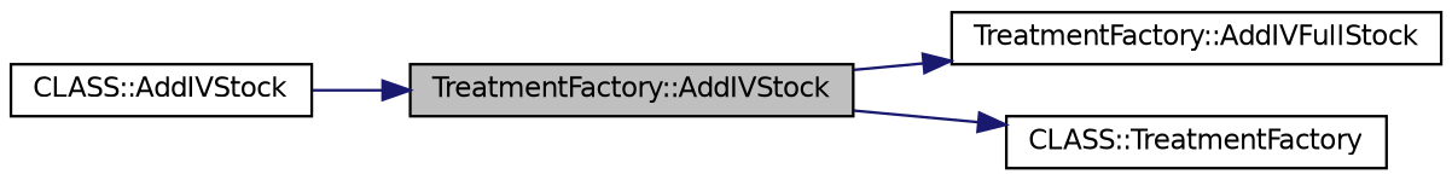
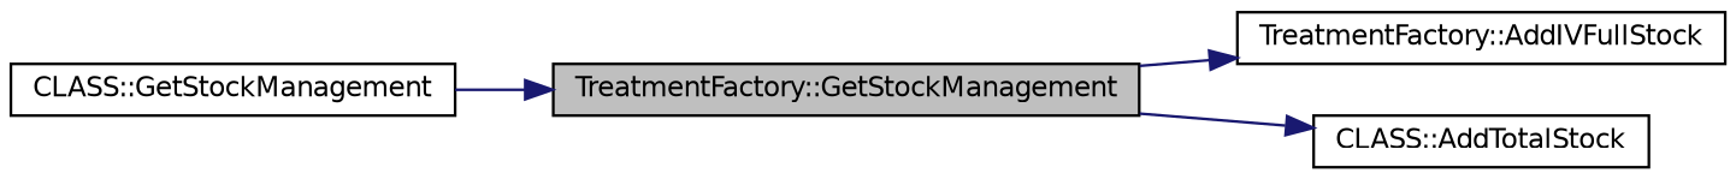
  digraph {
    rankdir=LR
    node [color=black fillcolor=white fontname=Helvetica fontsize=10 shape=record style=filled]
    edge [color=midnightblue fontname=Helvetica fontsize=10 labelfontname=Helvetica labelfontsize=10 style=solid]
-   n1 [fillcolor=grey75 fontcolor=black height=0.2 label="TreatmentFactory::AddIVStock" width=0.4]
+   n1 [fillcolor=grey75 fontcolor=black height=0.2 label="TreatmentFactory::GetStockManagement" width=0.4]
    n2 [height=0.2 label="TreatmentFactory::AddIVFullStock" width=0.4]
-   n3 [height=0.2 label="CLASS::TreatmentFactory" width=0.4]
-   n4 [height=0.2 label="CLASS::AddIVStock" width=0.4]
+   n3 [height=0.2 label="CLASS::AddTotalStock" width=0.4]
+   n4 [height=0.2 label="CLASS::GetStockManagement" width=0.4]
    n1 -> n2
    n1 -> n3
    n4 -> n1
  }
